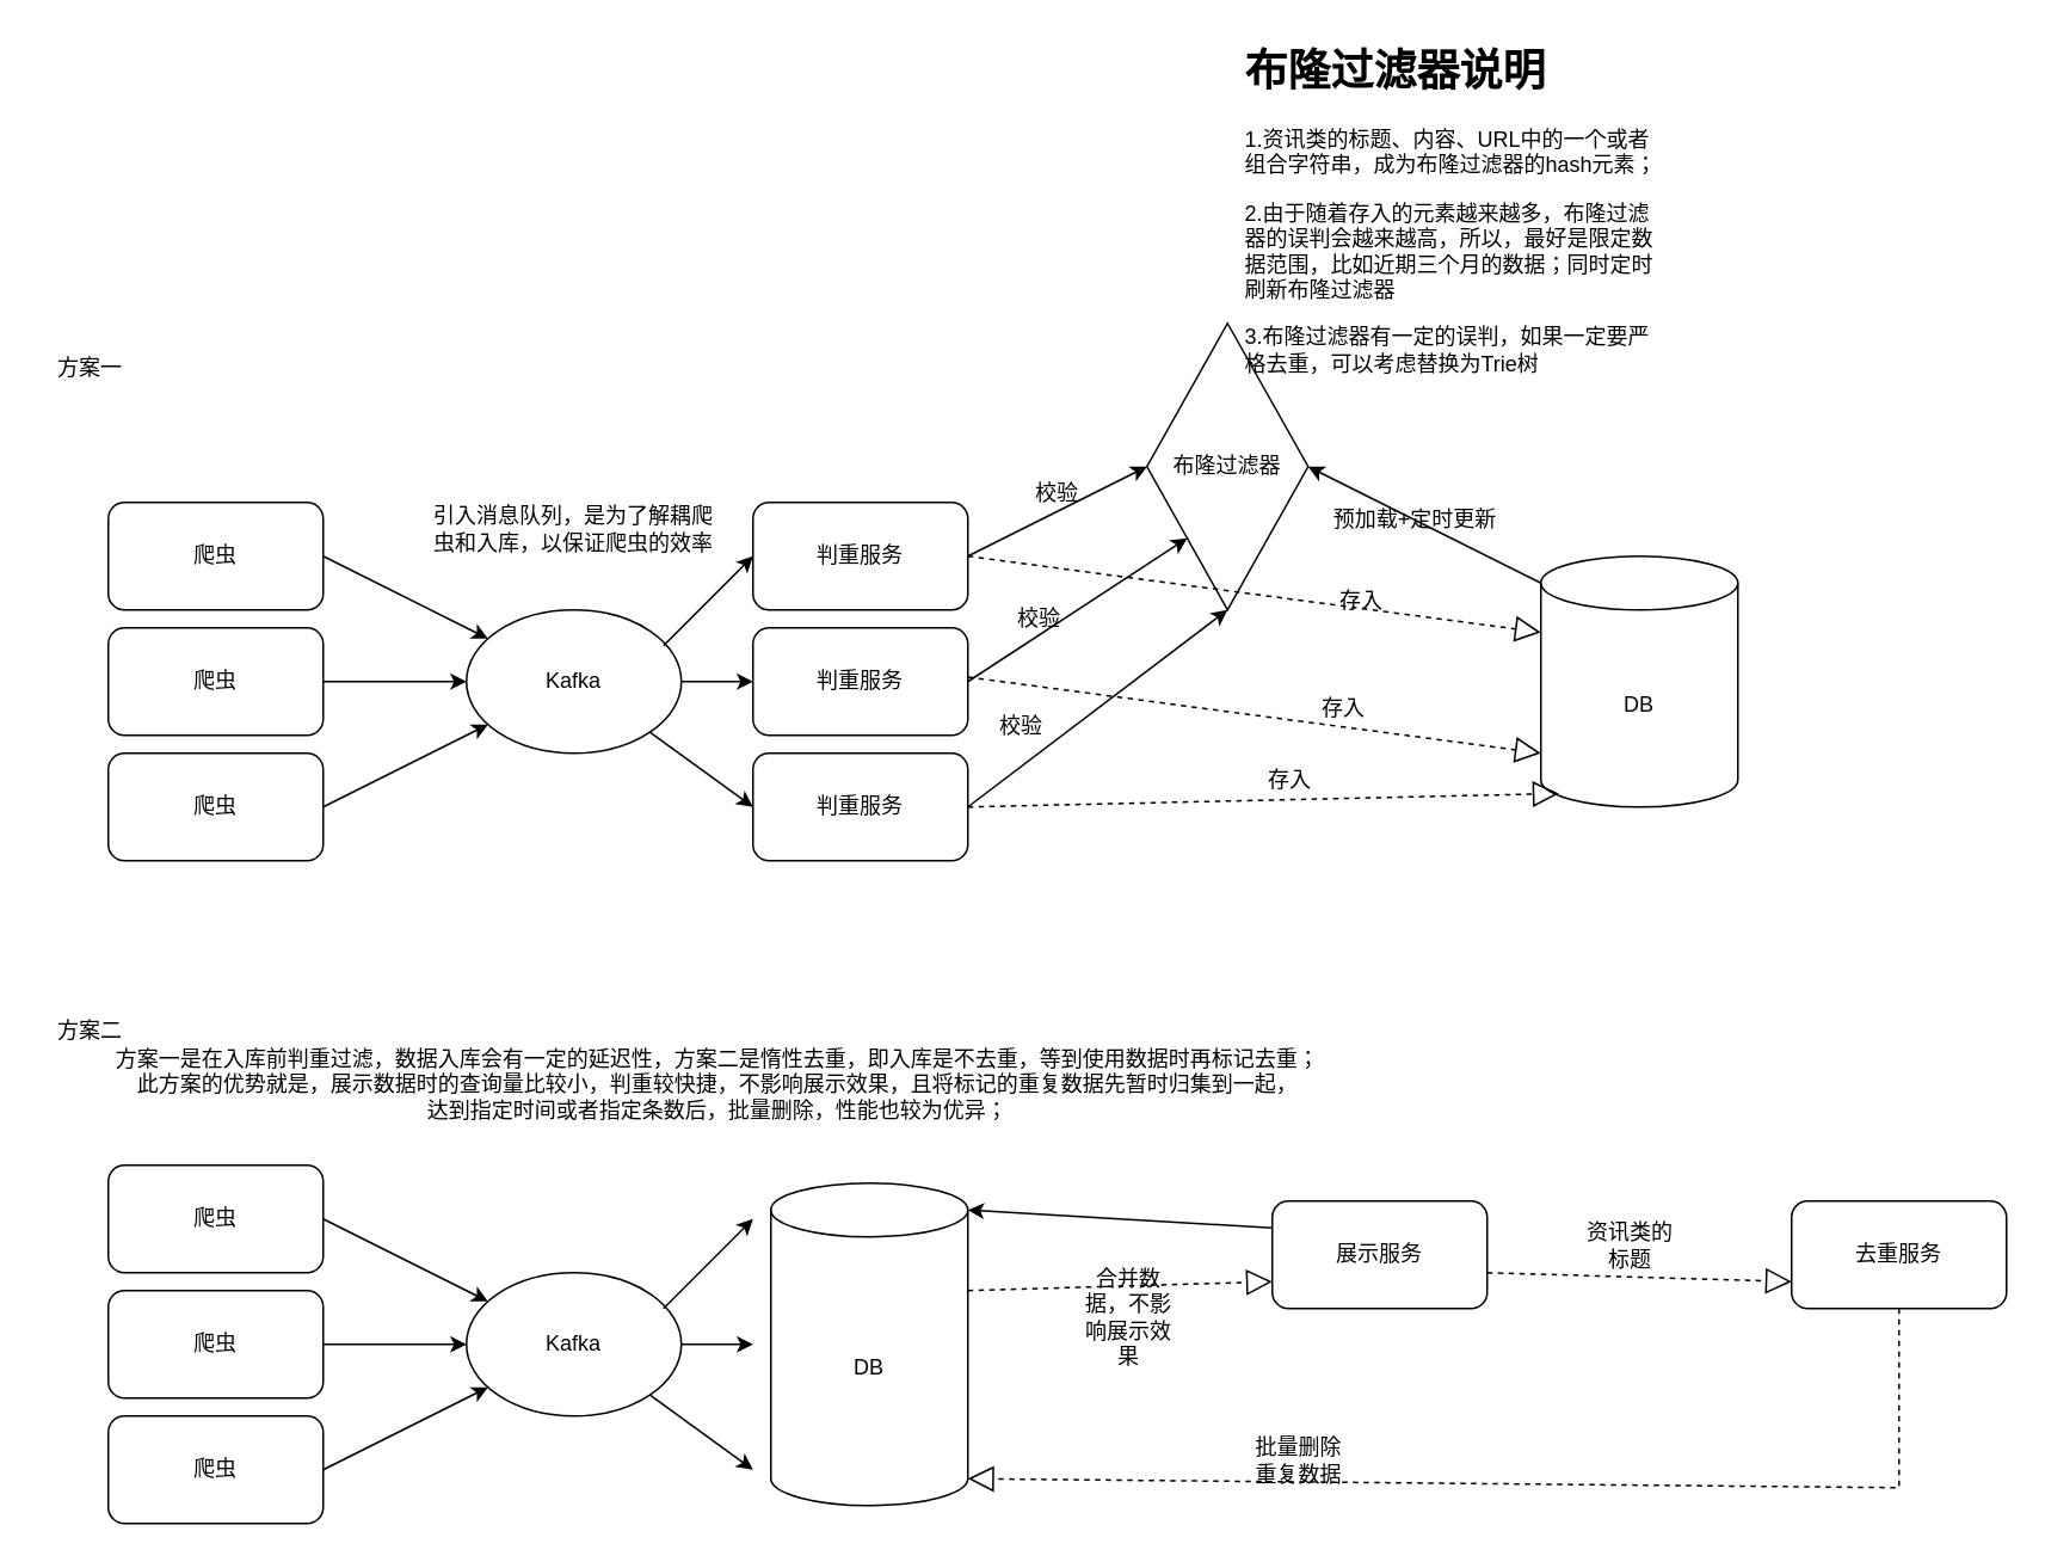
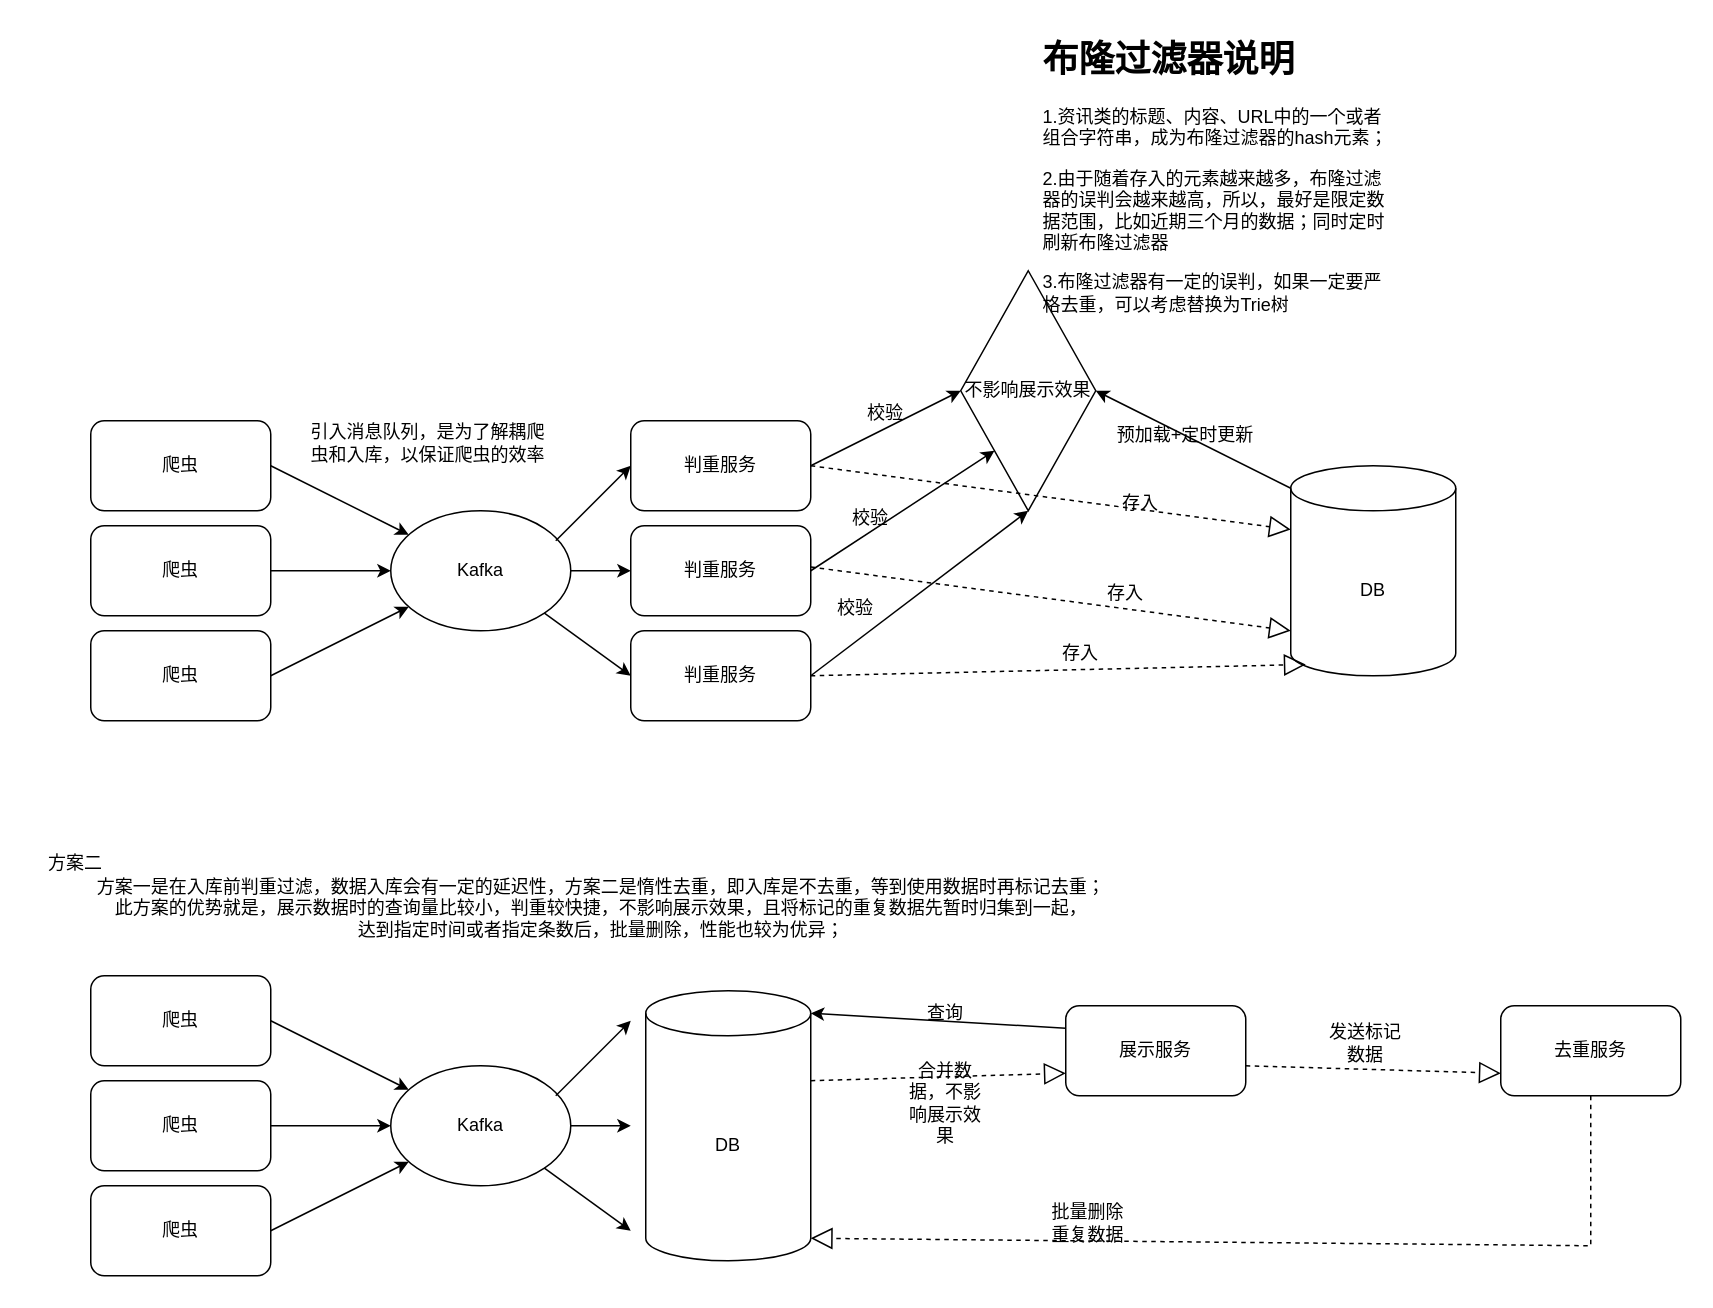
  <mxCell id="0" />
  <mxCell id="1" parent="0" />
- <mxCell id="2" value="方案一" style="text;html=1;strokeColor=none;fillColor=none;align=center;verticalAlign=middle;whiteSpace=wrap;rounded=0;" vertex="1" parent="1"><mxGeometry x="20" y="190" width="60" height="30" as="geometry" /></mxCell>
  <mxCell id="3" value="爬虫" style="rounded=1;whiteSpace=wrap;html=1;" vertex="1" parent="1"><mxGeometry x="60" y="280" width="120" height="60" as="geometry" /></mxCell>
  <mxCell id="4" value="爬虫" style="rounded=1;whiteSpace=wrap;html=1;" vertex="1" parent="1"><mxGeometry x="60" y="350" width="120" height="60" as="geometry" /></mxCell>
  <mxCell id="5" value="爬虫" style="rounded=1;whiteSpace=wrap;html=1;" vertex="1" parent="1"><mxGeometry x="60" y="420" width="120" height="60" as="geometry" /></mxCell>
  <mxCell id="6" value="Kafka" style="ellipse;whiteSpace=wrap;html=1;" vertex="1" parent="1"><mxGeometry x="260" y="340" width="120" height="80" as="geometry" /></mxCell>
  <mxCell id="7" value="" style="endArrow=classic;html=1;rounded=0;exitX=1;exitY=0.5;exitDx=0;exitDy=0;" edge="1" parent="1" source="3" target="6"><mxGeometry width="50" height="50" relative="1" as="geometry"><mxPoint x="200" y="330" as="sourcePoint" /><mxPoint x="250" y="280" as="targetPoint" /></mxGeometry></mxCell>
  <mxCell id="8" value="" style="endArrow=classic;html=1;rounded=0;exitX=1;exitY=0.5;exitDx=0;exitDy=0;entryX=0;entryY=0.5;entryDx=0;entryDy=0;" edge="1" parent="1" source="4" target="6"><mxGeometry width="50" height="50" relative="1" as="geometry"><mxPoint x="190" y="420" as="sourcePoint" /><mxPoint x="240" y="370" as="targetPoint" /></mxGeometry></mxCell>
  <mxCell id="9" value="" style="endArrow=classic;html=1;rounded=0;exitX=1;exitY=0.5;exitDx=0;exitDy=0;" edge="1" parent="1" source="5" target="6"><mxGeometry width="50" height="50" relative="1" as="geometry"><mxPoint x="210" y="500" as="sourcePoint" /><mxPoint x="260" y="450" as="targetPoint" /></mxGeometry></mxCell>
  <mxCell id="10" value="判重服务" style="rounded=1;whiteSpace=wrap;html=1;" vertex="1" parent="1"><mxGeometry x="420" y="280" width="120" height="60" as="geometry" /></mxCell>
  <mxCell id="11" value="判重服务" style="rounded=1;whiteSpace=wrap;html=1;" vertex="1" parent="1"><mxGeometry x="420" y="350" width="120" height="60" as="geometry" /></mxCell>
  <mxCell id="12" value="判重服务" style="rounded=1;whiteSpace=wrap;html=1;" vertex="1" parent="1"><mxGeometry x="420" y="420" width="120" height="60" as="geometry" /></mxCell>
  <mxCell id="13" value="" style="endArrow=classic;html=1;rounded=0;" edge="1" parent="1"><mxGeometry width="50" height="50" relative="1" as="geometry"><mxPoint x="370" y="360" as="sourcePoint" /><mxPoint x="420" y="310" as="targetPoint" /></mxGeometry></mxCell>
  <mxCell id="14" value="" style="endArrow=classic;html=1;rounded=0;exitX=1;exitY=0.5;exitDx=0;exitDy=0;" edge="1" parent="1" source="6"><mxGeometry width="50" height="50" relative="1" as="geometry"><mxPoint x="390" y="420" as="sourcePoint" /><mxPoint x="420" y="380" as="targetPoint" /></mxGeometry></mxCell>
  <mxCell id="15" value="" style="endArrow=classic;html=1;rounded=0;exitX=1;exitY=1;exitDx=0;exitDy=0;entryX=0;entryY=0.5;entryDx=0;entryDy=0;" edge="1" parent="1" source="6" target="12"><mxGeometry width="50" height="50" relative="1" as="geometry"><mxPoint x="380" y="490" as="sourcePoint" /><mxPoint x="430" y="440" as="targetPoint" /></mxGeometry></mxCell>
  <mxCell id="16" value="方案二" style="text;html=1;strokeColor=none;fillColor=none;align=center;verticalAlign=middle;whiteSpace=wrap;rounded=0;" vertex="1" parent="1"><mxGeometry x="20" y="560" width="60" height="30" as="geometry" /></mxCell>
  <mxCell id="17" value="爬虫" style="rounded=1;whiteSpace=wrap;html=1;" vertex="1" parent="1"><mxGeometry x="60" y="650" width="120" height="60" as="geometry" /></mxCell>
  <mxCell id="18" value="爬虫" style="rounded=1;whiteSpace=wrap;html=1;" vertex="1" parent="1"><mxGeometry x="60" y="720" width="120" height="60" as="geometry" /></mxCell>
  <mxCell id="19" value="爬虫" style="rounded=1;whiteSpace=wrap;html=1;" vertex="1" parent="1"><mxGeometry x="60" y="790" width="120" height="60" as="geometry" /></mxCell>
  <mxCell id="20" value="Kafka" style="ellipse;whiteSpace=wrap;html=1;" vertex="1" parent="1"><mxGeometry x="260" y="710" width="120" height="80" as="geometry" /></mxCell>
  <mxCell id="21" value="" style="endArrow=classic;html=1;rounded=0;exitX=1;exitY=0.5;exitDx=0;exitDy=0;" edge="1" source="17" target="20" parent="1"><mxGeometry width="50" height="50" relative="1" as="geometry"><mxPoint x="200" y="700" as="sourcePoint" /><mxPoint x="250" y="650" as="targetPoint" /></mxGeometry></mxCell>
  <mxCell id="22" value="" style="endArrow=classic;html=1;rounded=0;exitX=1;exitY=0.5;exitDx=0;exitDy=0;entryX=0;entryY=0.5;entryDx=0;entryDy=0;" edge="1" source="18" target="20" parent="1"><mxGeometry width="50" height="50" relative="1" as="geometry"><mxPoint x="190" y="790" as="sourcePoint" /><mxPoint x="240" y="740" as="targetPoint" /></mxGeometry></mxCell>
  <mxCell id="23" value="" style="endArrow=classic;html=1;rounded=0;exitX=1;exitY=0.5;exitDx=0;exitDy=0;" edge="1" source="19" target="20" parent="1"><mxGeometry width="50" height="50" relative="1" as="geometry"><mxPoint x="210" y="870" as="sourcePoint" /><mxPoint x="260" y="820" as="targetPoint" /></mxGeometry></mxCell>
  <mxCell id="24" value="" style="endArrow=classic;html=1;rounded=0;" edge="1" parent="1"><mxGeometry width="50" height="50" relative="1" as="geometry"><mxPoint x="370" y="730" as="sourcePoint" /><mxPoint x="420" y="680" as="targetPoint" /></mxGeometry></mxCell>
  <mxCell id="25" value="" style="endArrow=classic;html=1;rounded=0;exitX=1;exitY=0.5;exitDx=0;exitDy=0;" edge="1" source="20" parent="1"><mxGeometry width="50" height="50" relative="1" as="geometry"><mxPoint x="390" y="790" as="sourcePoint" /><mxPoint x="420" y="750" as="targetPoint" /></mxGeometry></mxCell>
  <mxCell id="26" value="" style="endArrow=classic;html=1;rounded=0;exitX=1;exitY=1;exitDx=0;exitDy=0;entryX=0;entryY=0.5;entryDx=0;entryDy=0;" edge="1" source="20" parent="1"><mxGeometry width="50" height="50" relative="1" as="geometry"><mxPoint x="380" y="860" as="sourcePoint" /><mxPoint x="420" y="820" as="targetPoint" /></mxGeometry></mxCell>
- <mxCell id="27" value="布隆过滤器" style="rhombus;whiteSpace=wrap;html=1;" vertex="1" parent="1"><mxGeometry x="640" y="180" width="90" height="160" as="geometry" /></mxCell>
+ <mxCell id="27" value="不影响展示效果" style="rhombus;whiteSpace=wrap;html=1;" vertex="1" parent="1"><mxGeometry x="640" y="180" width="90" height="160" as="geometry" /></mxCell>
  <mxCell id="28" value="DB" style="shape=cylinder3;whiteSpace=wrap;html=1;boundedLbl=1;backgroundOutline=1;size=15;" vertex="1" parent="1"><mxGeometry x="860" y="310" width="110" height="140" as="geometry" /></mxCell>
  <mxCell id="29" value="" style="endArrow=classic;html=1;rounded=0;exitX=0;exitY=0;exitDx=0;exitDy=15;exitPerimeter=0;entryX=1;entryY=0.5;entryDx=0;entryDy=0;" edge="1" parent="1" source="28" target="27"><mxGeometry width="50" height="50" relative="1" as="geometry"><mxPoint x="720" y="350" as="sourcePoint" /><mxPoint x="770" y="300" as="targetPoint" /></mxGeometry></mxCell>
  <mxCell id="30" value="预加载+定时更新" style="text;html=1;strokeColor=none;fillColor=none;align=center;verticalAlign=middle;whiteSpace=wrap;rounded=0;" vertex="1" parent="1"><mxGeometry x="740" y="275" width="100" height="30" as="geometry" /></mxCell>
  <mxCell id="31" value="" style="endArrow=classic;html=1;rounded=0;exitX=1;exitY=0.5;exitDx=0;exitDy=0;entryX=0;entryY=0.5;entryDx=0;entryDy=0;" edge="1" parent="1" source="10" target="27"><mxGeometry width="50" height="50" relative="1" as="geometry"><mxPoint x="560" y="310" as="sourcePoint" /><mxPoint x="610" y="260" as="targetPoint" /></mxGeometry></mxCell>
  <mxCell id="32" value="" style="endArrow=classic;html=1;rounded=0;exitX=1;exitY=0.5;exitDx=0;exitDy=0;entryX=0;entryY=1;entryDx=0;entryDy=0;" edge="1" parent="1" source="11" target="27"><mxGeometry width="50" height="50" relative="1" as="geometry"><mxPoint x="570" y="420" as="sourcePoint" /><mxPoint x="620" y="370" as="targetPoint" /></mxGeometry></mxCell>
  <mxCell id="33" value="" style="endArrow=classic;html=1;rounded=0;exitX=1;exitY=0.5;exitDx=0;exitDy=0;entryX=0.5;entryY=1;entryDx=0;entryDy=0;" edge="1" parent="1" source="12" target="27"><mxGeometry width="50" height="50" relative="1" as="geometry"><mxPoint x="590" y="470" as="sourcePoint" /><mxPoint x="640" y="420" as="targetPoint" /></mxGeometry></mxCell>
  <mxCell id="34" value="" style="endArrow=block;dashed=1;endFill=0;endSize=12;html=1;rounded=0;entryX=0;entryY=0;entryDx=0;entryDy=42.5;entryPerimeter=0;" edge="1" parent="1" target="28"><mxGeometry width="160" relative="1" as="geometry"><mxPoint x="540" y="310" as="sourcePoint" /><mxPoint x="710" y="350" as="targetPoint" /></mxGeometry></mxCell>
  <mxCell id="35" value="" style="endArrow=block;dashed=1;endFill=0;endSize=12;html=1;rounded=0;entryX=0;entryY=0;entryDx=0;entryDy=42.5;entryPerimeter=0;" edge="1" parent="1"><mxGeometry width="160" relative="1" as="geometry"><mxPoint x="540" y="377.5" as="sourcePoint" /><mxPoint x="860" y="420" as="targetPoint" /></mxGeometry></mxCell>
  <mxCell id="36" value="" style="endArrow=block;dashed=1;endFill=0;endSize=12;html=1;rounded=0;entryX=0;entryY=0;entryDx=0;entryDy=42.5;entryPerimeter=0;" edge="1" parent="1"><mxGeometry width="160" relative="1" as="geometry"><mxPoint x="540" y="450" as="sourcePoint" /><mxPoint x="870" y="442.5" as="targetPoint" /></mxGeometry></mxCell>
  <mxCell id="37" value="校验" style="text;html=1;strokeColor=none;fillColor=none;align=center;verticalAlign=middle;whiteSpace=wrap;rounded=0;" vertex="1" parent="1"><mxGeometry x="560" y="260" width="60" height="30" as="geometry" /></mxCell>
  <mxCell id="38" value="校验" style="text;html=1;strokeColor=none;fillColor=none;align=center;verticalAlign=middle;whiteSpace=wrap;rounded=0;" vertex="1" parent="1"><mxGeometry x="540" y="390" width="60" height="30" as="geometry" /></mxCell>
  <mxCell id="39" value="校验" style="text;html=1;strokeColor=none;fillColor=none;align=center;verticalAlign=middle;whiteSpace=wrap;rounded=0;" vertex="1" parent="1"><mxGeometry x="550" y="330" width="60" height="30" as="geometry" /></mxCell>
  <mxCell id="40" value="存入" style="text;html=1;strokeColor=none;fillColor=none;align=center;verticalAlign=middle;whiteSpace=wrap;rounded=0;" vertex="1" parent="1"><mxGeometry x="730" y="320" width="60" height="30" as="geometry" /></mxCell>
  <mxCell id="41" value="存入" style="text;html=1;strokeColor=none;fillColor=none;align=center;verticalAlign=middle;whiteSpace=wrap;rounded=0;" vertex="1" parent="1"><mxGeometry x="720" y="380" width="60" height="30" as="geometry" /></mxCell>
  <mxCell id="42" value="存入" style="text;html=1;strokeColor=none;fillColor=none;align=center;verticalAlign=middle;whiteSpace=wrap;rounded=0;" vertex="1" parent="1"><mxGeometry x="690" y="420" width="60" height="30" as="geometry" /></mxCell>
  <mxCell id="43" value="&lt;h1&gt;布隆过滤器说明&lt;/h1&gt;&lt;p&gt;1.资讯类的标题、内容、URL中的一个或者组合字符串，成为布隆过滤器的hash元素；&lt;/p&gt;&lt;p&gt;2.由于随着存入的元素越来越多，布隆过滤器的误判会越来越高，所以，最好是限定数据范围，比如近期三个月的数据；同时定时刷新布隆过滤器&lt;/p&gt;&lt;p&gt;3.布隆过滤器有一定的误判，如果一定要严格去重，可以考虑替换为Trie树&lt;/p&gt;" style="text;html=1;strokeColor=none;fillColor=none;spacing=5;spacingTop=-20;whiteSpace=wrap;overflow=hidden;rounded=0;" vertex="1" parent="1"><mxGeometry x="690" y="20" width="240" height="210" as="geometry" /></mxCell>
- <mxCell id="44" value="引入消息队列，是为了解耦爬虫和入库，以保证爬虫的效率" style="text;html=1;strokeColor=none;fillColor=none;align=center;verticalAlign=middle;whiteSpace=wrap;rounded=0;" vertex="1" parent="1"><mxGeometry x="237" y="280" width="166" height="30" as="geometry" /></mxCell>
+ <mxCell id="44" value="引入消息队列，是为了解耦爬虫和入库，以保证爬虫的效率" style="text;html=1;strokeColor=none;fillColor=none;align=center;verticalAlign=middle;whiteSpace=wrap;rounded=0;" vertex="1" parent="1"><mxGeometry x="202" y="280" width="166" height="30" as="geometry" /></mxCell>
  <mxCell id="45" value="方案一是在入库前判重过滤，数据入库会有一定的延迟性，方案二是惰性去重，即入库是不去重，等到使用数据时再标记去重；&lt;br&gt;此方案的优势就是，展示数据时的查询量比较小，判重较快捷，不影响展示效果，且将标记的重复数据先暂时归集到一起，&lt;br&gt;达到指定时间或者指定条数后，批量删除，性能也较为优异；" style="text;html=1;align=center;verticalAlign=middle;resizable=0;points=[];autosize=1;strokeColor=none;fillColor=none;" vertex="1" parent="1"><mxGeometry x="50" y="575" width="700" height="60" as="geometry" /></mxCell>
  <mxCell id="46" value="DB" style="shape=cylinder3;whiteSpace=wrap;html=1;boundedLbl=1;backgroundOutline=1;size=15;" vertex="1" parent="1"><mxGeometry x="430" y="660" width="110" height="180" as="geometry" /></mxCell>
  <mxCell id="47" value="展示服务" style="rounded=1;whiteSpace=wrap;html=1;" vertex="1" parent="1"><mxGeometry x="710" y="670" width="120" height="60" as="geometry" /></mxCell>
  <mxCell id="48" value="" style="endArrow=classic;html=1;rounded=0;exitX=0;exitY=0.25;exitDx=0;exitDy=0;entryX=1;entryY=0;entryDx=0;entryDy=15;entryPerimeter=0;" edge="1" parent="1" source="47" target="46"><mxGeometry width="50" height="50" relative="1" as="geometry"><mxPoint x="590" y="730" as="sourcePoint" /><mxPoint x="640" y="680" as="targetPoint" /></mxGeometry></mxCell>
  <mxCell id="49" value="" style="endArrow=block;dashed=1;endFill=0;endSize=12;html=1;rounded=0;entryX=0;entryY=0.75;entryDx=0;entryDy=0;" edge="1" parent="1" target="47"><mxGeometry width="160" relative="1" as="geometry"><mxPoint x="540" y="720" as="sourcePoint" /><mxPoint x="700" y="720" as="targetPoint" /></mxGeometry></mxCell>
  <mxCell id="50" value="去重服务" style="rounded=1;whiteSpace=wrap;html=1;" vertex="1" parent="1"><mxGeometry x="1000" y="670" width="120" height="60" as="geometry" /></mxCell>
+ <mxCell id="51" value="查询" style="text;html=1;strokeColor=none;fillColor=none;align=center;verticalAlign=middle;whiteSpace=wrap;rounded=0;" vertex="1" parent="1"><mxGeometry x="600" y="660" width="60" height="30" as="geometry" /></mxCell>
  <mxCell id="52" value="合并数据，不影响展示效果" style="text;html=1;strokeColor=none;fillColor=none;align=center;verticalAlign=middle;whiteSpace=wrap;rounded=0;" vertex="1" parent="1"><mxGeometry x="600" y="720" width="60" height="30" as="geometry" /></mxCell>
  <mxCell id="53" value="" style="endArrow=block;dashed=1;endFill=0;endSize=12;html=1;rounded=0;entryX=0;entryY=0.75;entryDx=0;entryDy=0;" edge="1" parent="1" target="50"><mxGeometry width="160" relative="1" as="geometry"><mxPoint x="830" y="710" as="sourcePoint" /><mxPoint x="990" y="710" as="targetPoint" /></mxGeometry></mxCell>
- <mxCell id="54" value="资讯类的标题" style="text;html=1;strokeColor=none;fillColor=none;align=center;verticalAlign=middle;whiteSpace=wrap;rounded=0;" vertex="1" parent="1"><mxGeometry x="880" y="680" width="60" height="30" as="geometry" /></mxCell>
+ <mxCell id="54" value="发送标记数据" style="text;html=1;strokeColor=none;fillColor=none;align=center;verticalAlign=middle;whiteSpace=wrap;rounded=0;" vertex="1" parent="1"><mxGeometry x="880" y="680" width="60" height="30" as="geometry" /></mxCell>
  <mxCell id="55" value="" style="endArrow=block;dashed=1;endFill=0;endSize=12;html=1;rounded=0;entryX=1;entryY=1;entryDx=0;entryDy=-15;entryPerimeter=0;" edge="1" parent="1" target="46"><mxGeometry width="160" relative="1" as="geometry"><mxPoint x="1060" y="730" as="sourcePoint" /><mxPoint x="1060" y="870" as="targetPoint" /><Array as="points"><mxPoint x="1060" y="830" /></Array></mxGeometry></mxCell>
  <mxCell id="56" value="批量删除重复数据" style="text;html=1;strokeColor=none;fillColor=none;align=center;verticalAlign=middle;whiteSpace=wrap;rounded=0;" vertex="1" parent="1"><mxGeometry x="695" y="800" width="60" height="30" as="geometry" /></mxCell>
